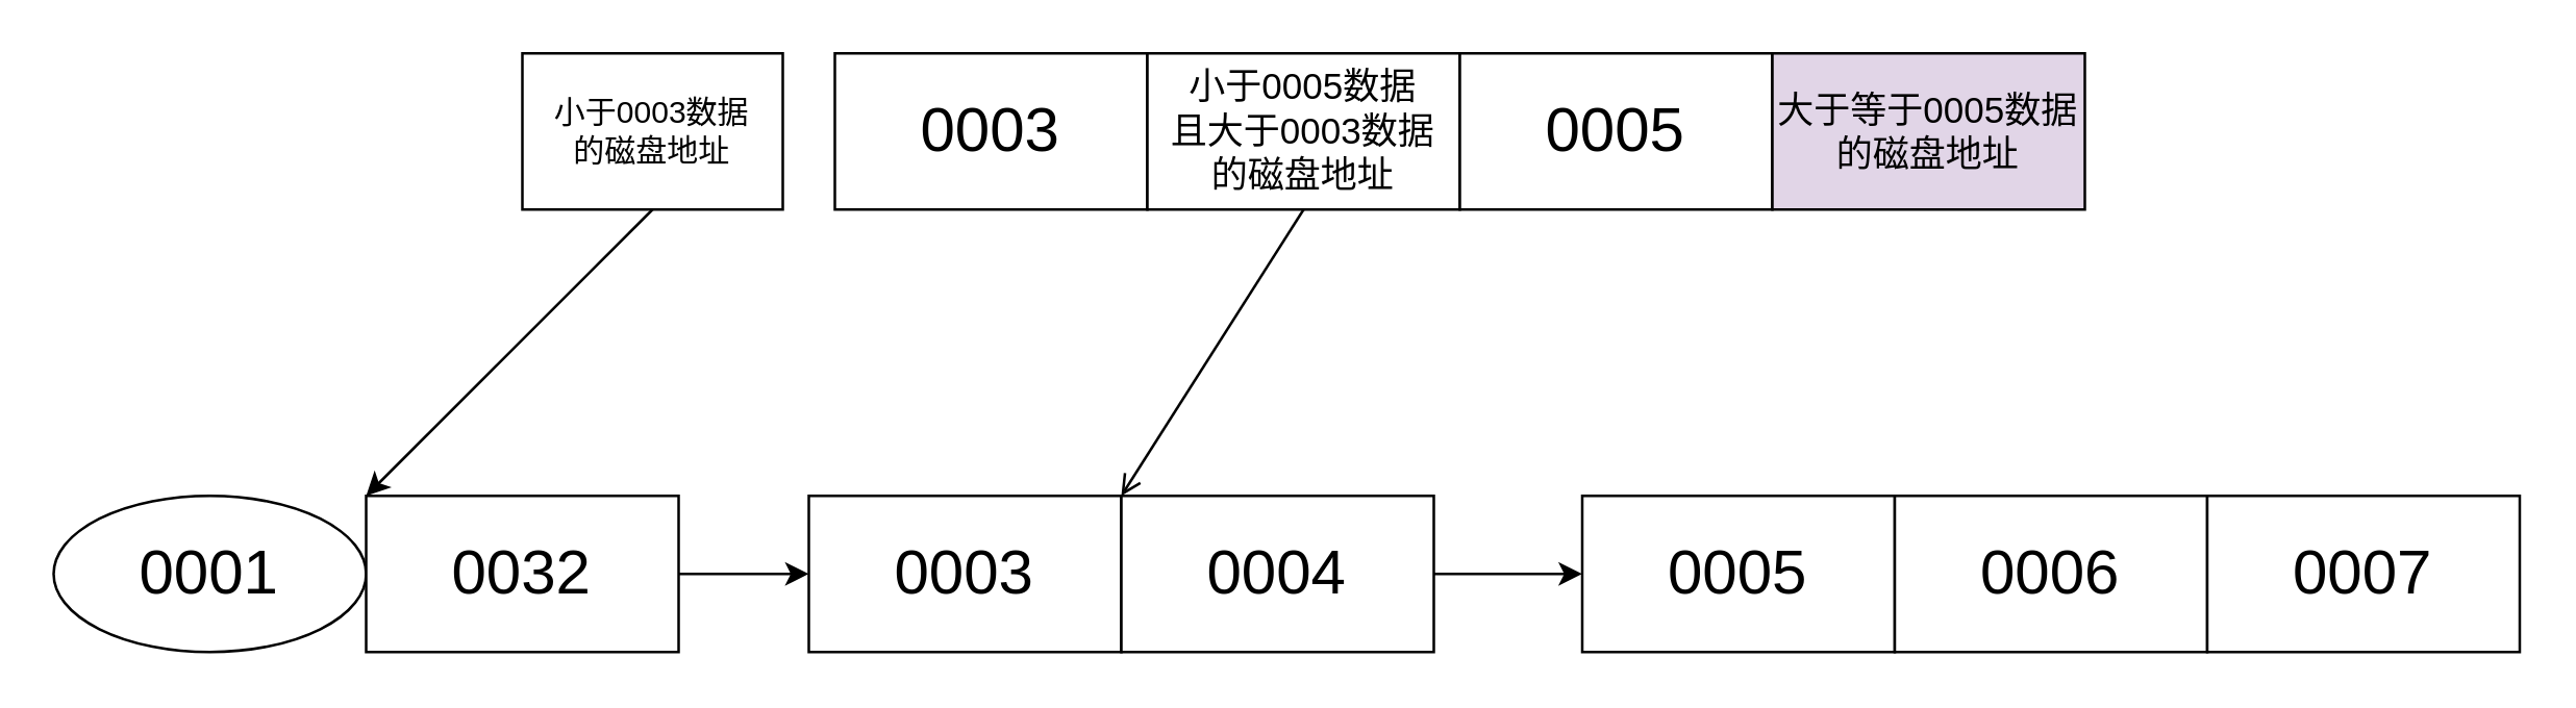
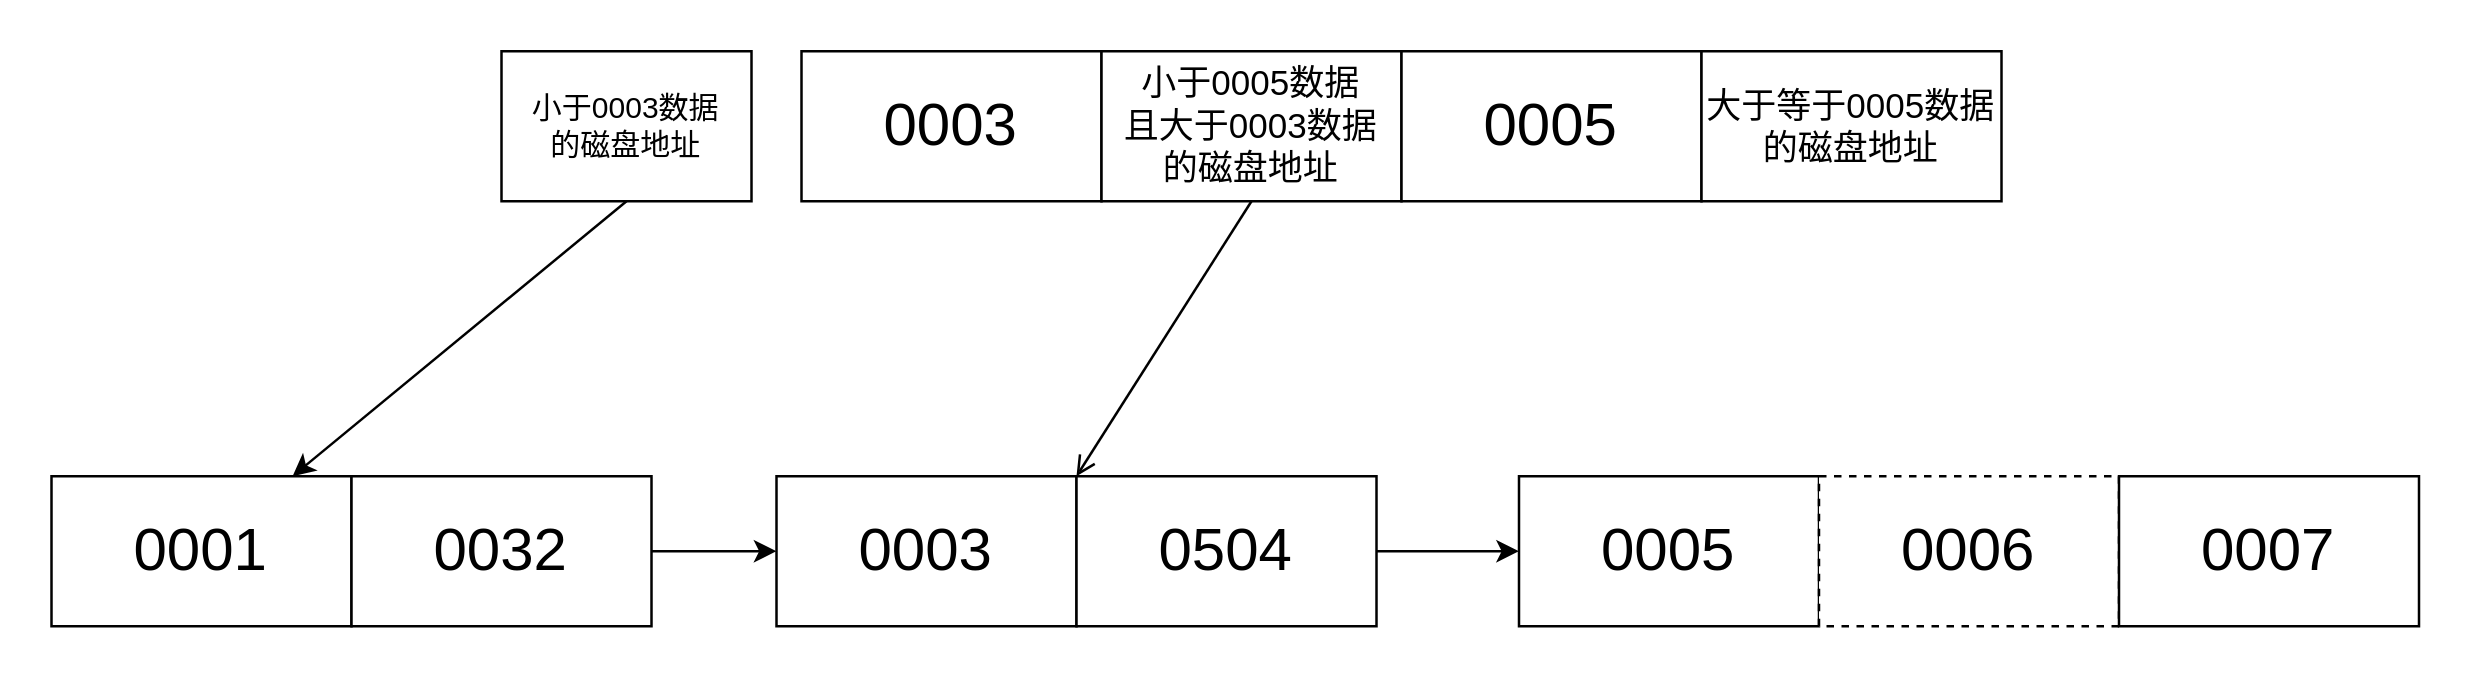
  <mxCell id="0" />
  <mxCell id="1" parent="0" />
- <mxCell id="2" style="edgeStyle=none;html=1;exitX=0.5;exitY=1;exitDx=0;exitDy=0;entryX=0;entryY=0;entryDx=0;entryDy=0;fontSize=24;" edge="1" parent="1" source="3" target="10"><mxGeometry relative="1" as="geometry" /></mxCell>
+ <mxCell id="2" style="edgeStyle=none;html=1;exitX=0.5;exitY=1;exitDx=0;exitDy=0;fontSize=24;" edge="1" parent="1" source="3" target="8"><mxGeometry relative="1" as="geometry" /></mxCell>
  <mxCell id="3" value="小于0003数据&lt;br&gt;的磁盘地址" style="rounded=0;whiteSpace=wrap;html=1;" parent="1" vertex="1"><mxGeometry x="200" y="20" width="100" height="60" as="geometry" /></mxCell>
  <mxCell id="4" value="&lt;span style=&quot;font-size: 24px;&quot;&gt;0003&lt;/span&gt;" style="rounded=0;whiteSpace=wrap;html=1;" vertex="1" parent="1"><mxGeometry x="320" y="20" width="120" height="60" as="geometry" /></mxCell>
  <mxCell id="5" style="edgeStyle=none;html=1;exitX=0.5;exitY=1;exitDx=0;exitDy=0;entryX=0;entryY=0;entryDx=0;entryDy=0;fontSize=24;endArrow=open;" edge="1" parent="1" source="6" target="13"><mxGeometry relative="1" as="geometry" /></mxCell>
  <mxCell id="6" value="&lt;font style=&quot;font-size: 14px;&quot;&gt;小于0005数据&lt;br&gt;且大于0003数据&lt;br&gt;的磁盘地址&lt;/font&gt;" style="rounded=0;whiteSpace=wrap;html=1;" vertex="1" parent="1"><mxGeometry x="440" y="20" width="120" height="60" as="geometry" /></mxCell>
  <mxCell id="7" value="&lt;span style=&quot;font-size: 24px;&quot;&gt;0005&lt;/span&gt;" style="rounded=0;whiteSpace=wrap;html=1;" vertex="1" parent="1"><mxGeometry x="560" y="20" width="120" height="60" as="geometry" /></mxCell>
- <mxCell id="8" value="&lt;span style=&quot;font-size: 24px;&quot;&gt;0001&lt;/span&gt;" style="ellipse;whiteSpace=wrap;html=1;" vertex="1" parent="1"><mxGeometry y="190" width="120" height="60" as="geometry" x="20" /></mxCell>
+ <mxCell id="8" value="&lt;span style=&quot;font-size: 24px;&quot;&gt;0001&lt;/span&gt;" style="rounded=0;whiteSpace=wrap;html=1;" vertex="1" parent="1"><mxGeometry y="190" width="120" height="60" as="geometry" x="20" /></mxCell>
  <mxCell id="9" style="edgeStyle=none;html=1;exitX=1;exitY=0.5;exitDx=0;exitDy=0;entryX=0;entryY=0.5;entryDx=0;entryDy=0;fontSize=14;" edge="1" parent="1" source="10" target="11"><mxGeometry relative="1" as="geometry" /></mxCell>
  <mxCell id="10" value="&lt;span style=&quot;font-size: 24px;&quot;&gt;0032&lt;/span&gt;" style="rounded=0;whiteSpace=wrap;html=1;" vertex="1" parent="1"><mxGeometry x="140" y="190" width="120" height="60" as="geometry" /></mxCell>
  <mxCell id="11" value="&lt;span style=&quot;font-size: 24px;&quot;&gt;0003&lt;/span&gt;" style="rounded=0;whiteSpace=wrap;html=1;" vertex="1" parent="1"><mxGeometry x="310" y="190" width="120" height="60" as="geometry" /></mxCell>
  <mxCell id="12" style="edgeStyle=none;html=1;exitX=1;exitY=0.5;exitDx=0;exitDy=0;entryX=0;entryY=0.5;entryDx=0;entryDy=0;fontSize=14;" edge="1" parent="1" source="13" target="14"><mxGeometry relative="1" as="geometry" /></mxCell>
- <mxCell id="13" value="&lt;span style=&quot;font-size: 24px;&quot;&gt;0004&lt;/span&gt;" style="rounded=0;whiteSpace=wrap;html=1;" vertex="1" parent="1"><mxGeometry x="430" y="190" width="120" height="60" as="geometry" /></mxCell>
+ <mxCell id="13" value="&lt;span style=&quot;font-size: 24px;&quot;&gt;0504&lt;/span&gt;" style="rounded=0;whiteSpace=wrap;html=1;" vertex="1" parent="1"><mxGeometry x="430" y="190" width="120" height="60" as="geometry" /></mxCell>
  <mxCell id="14" value="&lt;span style=&quot;font-size: 24px;&quot;&gt;0005&lt;/span&gt;" style="rounded=0;whiteSpace=wrap;html=1;" vertex="1" parent="1"><mxGeometry x="607" y="190" width="120" height="60" as="geometry" /></mxCell>
- <mxCell id="15" value="&lt;span style=&quot;font-size: 24px;&quot;&gt;0006&lt;/span&gt;" style="rounded=0;whiteSpace=wrap;html=1;" vertex="1" parent="1"><mxGeometry x="727" y="190" width="120" height="60" as="geometry" /></mxCell>
+ <mxCell id="15" value="&lt;span style=&quot;font-size: 24px;&quot;&gt;0006&lt;/span&gt;" style="rounded=0;whiteSpace=wrap;html=1;dashed=1;" vertex="1" parent="1"><mxGeometry x="727" y="190" width="120" height="60" as="geometry" /></mxCell>
  <mxCell id="16" value="&lt;span style=&quot;font-size: 24px;&quot;&gt;0007&lt;/span&gt;" style="rounded=0;whiteSpace=wrap;html=1;" vertex="1" parent="1"><mxGeometry x="847" y="190" width="120" height="60" as="geometry" /></mxCell>
- <mxCell id="17" value="&lt;font style=&quot;font-size: 14px;&quot;&gt;大于等于0005数据&lt;br&gt;的磁盘地址&lt;/font&gt;" style="rounded=0;whiteSpace=wrap;html=1;fillColor=#e1d5e7;" vertex="1" parent="1"><mxGeometry x="680" y="20" width="120" height="60" as="geometry" /></mxCell>
+ <mxCell id="17" value="&lt;font style=&quot;font-size: 14px;&quot;&gt;大于等于0005数据&lt;br&gt;的磁盘地址&lt;/font&gt;" style="rounded=0;whiteSpace=wrap;html=1;" vertex="1" parent="1"><mxGeometry x="680" y="20" width="120" height="60" as="geometry" /></mxCell>
